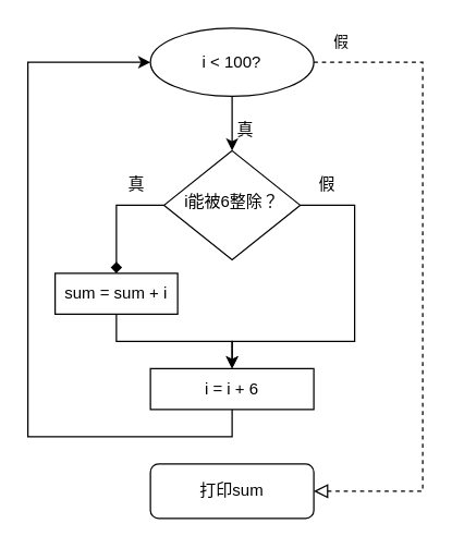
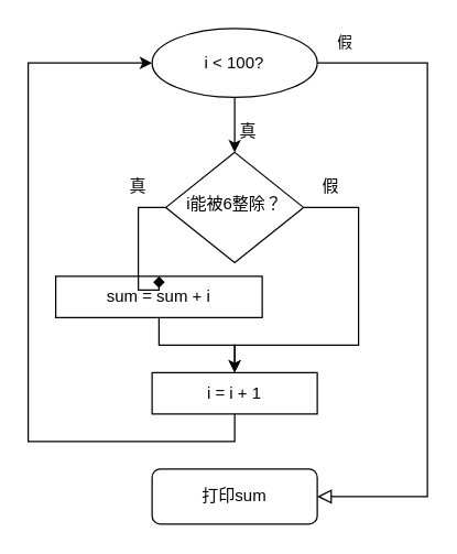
  <mxCell id="0" />
  <mxCell id="1" parent="0" />
- <mxCell id="2" value="假" style="edgeStyle=orthogonalEdgeStyle;rounded=0;html=1;jettySize=auto;orthogonalLoop=1;fontSize=11;endArrow=block;endFill=0;endSize=8;strokeWidth=1;shadow=0;labelBackgroundColor=none;entryX=1;entryY=0.5;entryDx=0;entryDy=0;exitX=1;exitY=0.5;exitDx=0;exitDy=0;dashed=1;" parent="1" source="12" target="6" edge="1"><mxGeometry x="-0.916" y="15" relative="1" as="geometry"><mxPoint as="offset" /><mxPoint x="350" y="330" as="targetPoint" /><Array as="points"><mxPoint x="310" y="45" /><mxPoint x="310" y="360" /></Array></mxGeometry></mxCell>
+ <mxCell id="2" value="假" style="edgeStyle=orthogonalEdgeStyle;rounded=0;html=1;jettySize=auto;orthogonalLoop=1;fontSize=11;endArrow=block;endFill=0;endSize=8;strokeWidth=1;shadow=0;labelBackgroundColor=none;entryX=1;entryY=0.5;entryDx=0;entryDy=0;exitX=1;exitY=0.5;exitDx=0;exitDy=0;" parent="1" source="12" target="6" edge="1"><mxGeometry x="-0.916" y="15" relative="1" as="geometry"><mxPoint as="offset" /><mxPoint x="350" y="330" as="targetPoint" /><Array as="points"><mxPoint x="310" y="45" /><mxPoint x="310" y="360" /></Array></mxGeometry></mxCell>
  <mxCell id="3" style="edgeStyle=orthogonalEdgeStyle;rounded=0;orthogonalLoop=1;jettySize=auto;html=1;exitX=0;exitY=0.5;exitDx=0;exitDy=0;entryX=0.5;entryY=0;entryDx=0;entryDy=0;endArrow=diamond;" parent="1" source="5" target="10" edge="1"><mxGeometry relative="1" as="geometry" /></mxCell>
  <mxCell id="4" style="edgeStyle=orthogonalEdgeStyle;rounded=0;orthogonalLoop=1;jettySize=auto;html=1;exitX=1;exitY=0.5;exitDx=0;exitDy=0;entryX=0.5;entryY=0;entryDx=0;entryDy=0;" parent="1" source="5" target="8" edge="1"><mxGeometry relative="1" as="geometry"><Array as="points"><mxPoint x="260" y="150" /><mxPoint x="260" y="250" /><mxPoint x="170" y="250" /></Array></mxGeometry></mxCell>
  <mxCell id="5" value="i能被6整除？" style="rhombus;whiteSpace=wrap;html=1;shadow=0;fontFamily=Helvetica;fontSize=12;align=center;strokeWidth=1;spacing=6;spacingTop=-4;fillColor=none;" parent="1" vertex="1"><mxGeometry x="120" y="110" width="100" height="80" as="geometry" /></mxCell>
  <mxCell id="6" value="打印sum" style="rounded=1;whiteSpace=wrap;html=1;fontSize=12;glass=0;strokeWidth=1;shadow=0;fillColor=none;" parent="1" vertex="1"><mxGeometry x="110" y="340" width="120" height="40" as="geometry" /></mxCell>
  <mxCell id="7" style="edgeStyle=orthogonalEdgeStyle;rounded=0;orthogonalLoop=1;jettySize=auto;html=1;exitX=0.5;exitY=1;exitDx=0;exitDy=0;entryX=0;entryY=0.5;entryDx=0;entryDy=0;" parent="1" source="8" target="12" edge="1"><mxGeometry relative="1" as="geometry"><mxPoint x="20" y="320" as="targetPoint" /><Array as="points"><mxPoint x="170" y="320" /><mxPoint x="20" y="320" /><mxPoint x="20" y="45" /></Array></mxGeometry></mxCell>
- <mxCell id="8" value="i = i + 6" style="rounded=0;whiteSpace=wrap;html=1;fillColor=none;" parent="1" vertex="1"><mxGeometry x="110" y="270" width="120" height="30" as="geometry" /></mxCell>
+ <mxCell id="8" value="i = i + 1" style="rounded=0;whiteSpace=wrap;html=1;fillColor=none;" parent="1" vertex="1"><mxGeometry x="110" y="270" width="120" height="30" as="geometry" /></mxCell>
  <mxCell id="9" style="edgeStyle=orthogonalEdgeStyle;rounded=0;orthogonalLoop=1;jettySize=auto;html=1;exitX=0.5;exitY=1;exitDx=0;exitDy=0;entryX=0.5;entryY=0;entryDx=0;entryDy=0;" parent="1" source="10" target="8" edge="1"><mxGeometry relative="1" as="geometry" /></mxCell>
- <mxCell id="10" value="sum = sum + i" style="rounded=0;whiteSpace=wrap;html=1;fillColor=none;" parent="1" vertex="1"><mxGeometry x="40" y="200" width="90" height="30" as="geometry" /></mxCell>
+ <mxCell id="10" value="sum = sum + i" style="rounded=0;whiteSpace=wrap;html=1;fillColor=none;" parent="1" vertex="1"><mxGeometry x="40" y="200" width="150" height="30" as="geometry" /></mxCell>
  <mxCell id="11" style="edgeStyle=orthogonalEdgeStyle;rounded=0;orthogonalLoop=1;jettySize=auto;html=1;exitX=0.5;exitY=1;exitDx=0;exitDy=0;entryX=0.5;entryY=0;entryDx=0;entryDy=0;" parent="1" source="12" target="5" edge="1"><mxGeometry relative="1" as="geometry" /></mxCell>
  <mxCell id="12" value="i &amp;lt; 100?" style="ellipse;whiteSpace=wrap;html=1;fillColor=none;" parent="1" vertex="1"><mxGeometry x="110" y="20" width="120" height="50" as="geometry" /></mxCell>
  <mxCell id="13" value="真" style="text;html=1;strokeColor=none;fillColor=none;align=center;verticalAlign=middle;whiteSpace=wrap;rounded=0;" parent="1" vertex="1"><mxGeometry x="150" y="80" width="60" height="30" as="geometry" /></mxCell>
  <mxCell id="14" value="真" style="text;html=1;strokeColor=none;fillColor=none;align=center;verticalAlign=middle;whiteSpace=wrap;rounded=0;" parent="1" vertex="1"><mxGeometry x="70" y="120" width="60" height="30" as="geometry" /></mxCell>
  <mxCell id="15" value="假" style="text;html=1;strokeColor=none;fillColor=none;align=center;verticalAlign=middle;whiteSpace=wrap;rounded=0;" parent="1" vertex="1"><mxGeometry x="210" y="120" width="60" height="30" as="geometry" /></mxCell>
